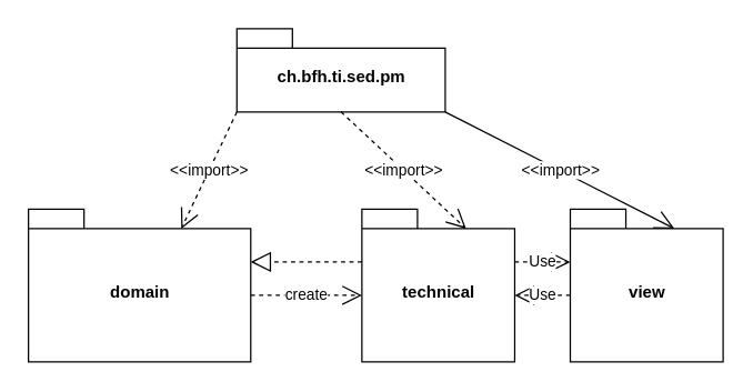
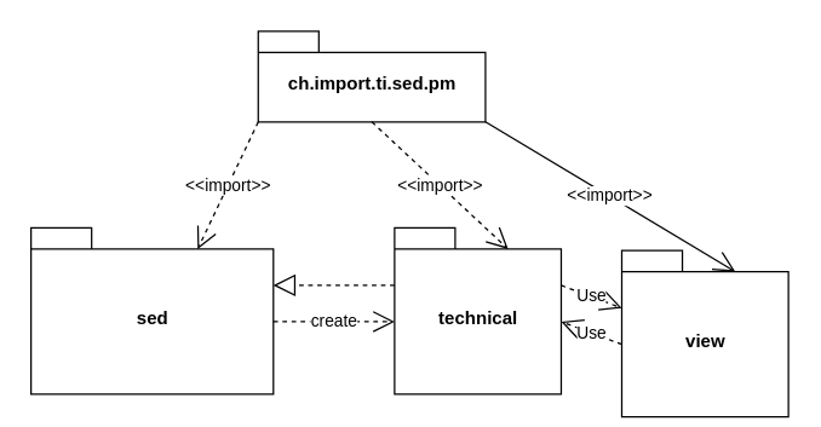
  <mxCell id="0" />
  <mxCell id="1" parent="0" />
- <mxCell id="2" value="ch.bfh.ti.sed.pm" style="shape=folder;fontStyle=1;spacingTop=10;tabWidth=40;tabHeight=14;tabPosition=left;html=1;" vertex="1" parent="1"><mxGeometry x="170" y="20" width="150" height="60" as="geometry" /></mxCell>
- <mxCell id="3" value="domain" style="shape=folder;fontStyle=1;spacingTop=10;tabWidth=40;tabHeight=14;tabPosition=left;html=1;" vertex="1" parent="1"><mxGeometry x="20" y="150" width="160" height="110" as="geometry" /></mxCell>
+ <mxCell id="2" value="ch.import.ti.sed.pm" style="shape=folder;fontStyle=1;spacingTop=10;tabWidth=40;tabHeight=14;tabPosition=left;html=1;" vertex="1" parent="1"><mxGeometry x="170" y="20" width="150" height="60" as="geometry" /></mxCell>
+ <mxCell id="3" value="sed" style="shape=folder;fontStyle=1;spacingTop=10;tabWidth=40;tabHeight=14;tabPosition=left;html=1;" vertex="1" parent="1"><mxGeometry x="20" y="150" width="160" height="110" as="geometry" /></mxCell>
  <mxCell id="4" value="technical" style="shape=folder;fontStyle=1;spacingTop=10;tabWidth=40;tabHeight=14;tabPosition=left;html=1;" vertex="1" parent="1"><mxGeometry x="260" y="150" width="110" height="110" as="geometry" /></mxCell>
- <mxCell id="5" value="view" style="shape=folder;fontStyle=1;spacingTop=10;tabWidth=40;tabHeight=14;tabPosition=left;html=1;" vertex="1" parent="1"><mxGeometry x="410" y="150" width="110" height="110" as="geometry" /></mxCell>
+ <mxCell id="5" value="view" style="shape=folder;fontStyle=1;spacingTop=10;tabWidth=40;tabHeight=14;tabPosition=left;html=1;" vertex="1" parent="1"><mxGeometry x="410" y="165" width="110" height="110" as="geometry" /></mxCell>
  <mxCell id="6" value="&amp;lt;&amp;lt;import&amp;gt;&amp;gt;" style="endArrow=open;endSize=12;dashed=1;html=1;exitX=0;exitY=0;exitDx=0;exitDy=60;exitPerimeter=0;entryX=0;entryY=0;entryDx=110;entryDy=14;entryPerimeter=0;" edge="1" parent="1" source="2" target="3"><mxGeometry width="160" relative="1" as="geometry"><mxPoint x="140" y="130" as="sourcePoint" /><mxPoint x="300" y="130" as="targetPoint" /></mxGeometry></mxCell>
  <mxCell id="7" value="&amp;lt;&amp;lt;import&amp;gt;&amp;gt;" style="endArrow=open;endSize=12;dashed=1;html=1;exitX=0.5;exitY=1;exitDx=0;exitDy=0;exitPerimeter=0;entryX=0;entryY=0;entryDx=75;entryDy=14;entryPerimeter=0;" edge="1" parent="1" source="2" target="4"><mxGeometry width="160" relative="1" as="geometry"><mxPoint x="0" y="320" as="sourcePoint" /><mxPoint x="160" y="320" as="targetPoint" /></mxGeometry></mxCell>
  <mxCell id="8" value="&amp;lt;&amp;lt;import&amp;gt;&amp;gt;" style="endArrow=open;endSize=12;dashed=0;html=1;exitX=0;exitY=0;exitDx=150;exitDy=60;exitPerimeter=0;entryX=0;entryY=0;entryDx=75;entryDy=14;entryPerimeter=0;" edge="1" parent="1" source="2" target="5"><mxGeometry width="160" relative="1" as="geometry"><mxPoint x="-10" y="360" as="sourcePoint" /><mxPoint x="150" y="360" as="targetPoint" /></mxGeometry></mxCell>
  <mxCell id="9" value="" style="endArrow=block;endSize=12;dashed=1;html=1;exitX=0;exitY=0;exitDx=0;exitDy=38;exitPerimeter=0;entryX=0;entryY=0;entryDx=160;entryDy=38;entryPerimeter=0;endFill=0;" edge="1" parent="1" source="4" target="3"><mxGeometry width="160" relative="1" as="geometry"><mxPoint x="0" y="280" as="sourcePoint" /><mxPoint x="160" y="280" as="targetPoint" /></mxGeometry></mxCell>
  <mxCell id="10" value="create" style="endArrow=open;endSize=12;dashed=1;html=1;exitX=0;exitY=0;exitDx=160;exitDy=62;exitPerimeter=0;entryX=0;entryY=0;entryDx=0;entryDy=62;entryPerimeter=0;" edge="1" parent="1" source="3" target="4"><mxGeometry width="160" relative="1" as="geometry"><mxPoint x="0" y="280" as="sourcePoint" /><mxPoint x="160" y="280" as="targetPoint" /></mxGeometry></mxCell>
  <mxCell id="11" value="Use" style="endArrow=open;endSize=12;dashed=1;html=1;exitX=0;exitY=0;exitDx=110;exitDy=38;exitPerimeter=0;entryX=0;entryY=0;entryDx=0;entryDy=38;entryPerimeter=0;" edge="1" parent="1" source="4" target="5"><mxGeometry width="160" relative="1" as="geometry"><mxPoint x="0" y="280" as="sourcePoint" /><mxPoint x="160" y="280" as="targetPoint" /></mxGeometry></mxCell>
  <mxCell id="12" value="Use" style="endArrow=open;endSize=12;dashed=1;html=1;exitX=0;exitY=0;exitDx=0;exitDy=62;exitPerimeter=0;entryX=0;entryY=0;entryDx=110;entryDy=62;entryPerimeter=0;" edge="1" parent="1" source="5" target="4"><mxGeometry width="160" relative="1" as="geometry"><mxPoint x="-10" y="320" as="sourcePoint" /><mxPoint x="150" y="320" as="targetPoint" /></mxGeometry></mxCell>
